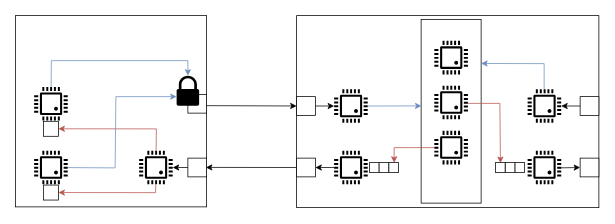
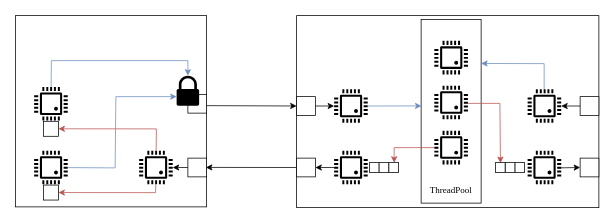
  <mxCell id="0" />
  <mxCell id="1" parent="0" />
  <mxCell id="2" value="" style="rounded=0;whiteSpace=wrap;html=1;" parent="1" vertex="1"><mxGeometry x="395" y="20" width="403" height="256" as="geometry" /></mxCell>
  <mxCell id="3" value="" style="whiteSpace=wrap;html=1;aspect=fixed;strokeColor=default;" parent="1" vertex="1"><mxGeometry x="20" y="20" width="255" height="255" as="geometry" /></mxCell>
  <mxCell id="4" value="" style="endArrow=classic;html=1;rounded=0;exitX=1;exitY=0.5;exitDx=0;exitDy=0;entryX=0;entryY=0.5;entryDx=0;entryDy=0;" parent="1" target="19" edge="1"><mxGeometry width="50" height="50" relative="1" as="geometry"><mxPoint x="275" y="140" as="sourcePoint" /><mxPoint x="465" y="140.08" as="targetPoint" /></mxGeometry></mxCell>
  <mxCell id="5" value="" style="endArrow=classic;html=1;rounded=0;exitX=0;exitY=0.5;exitDx=0;exitDy=0;entryX=0.997;entryY=0.625;entryDx=0;entryDy=0;entryPerimeter=0;" parent="1" source="18" edge="1"><mxGeometry width="50" height="50" relative="1" as="geometry"><mxPoint x="465" y="222.49" as="sourcePoint" /><mxPoint x="274.04" y="222.41" as="targetPoint" /><Array as="points" /></mxGeometry></mxCell>
  <mxCell id="6" value="" style="whiteSpace=wrap;html=1;aspect=fixed;" parent="1" vertex="1"><mxGeometry x="250" y="125" width="25" height="25" as="geometry" /></mxCell>
  <mxCell id="7" value="" style="sketch=0;pointerEvents=1;shadow=0;dashed=0;html=1;strokeColor=none;labelPosition=center;verticalLabelPosition=bottom;verticalAlign=top;outlineConnect=0;align=center;shape=mxgraph.office.security.lock_protected;fillColor=#000000;" parent="1" vertex="1"><mxGeometry x="235" y="100" width="30" height="40" as="geometry" /></mxCell>
  <mxCell id="8" value="" style="pointerEvents=1;shadow=0;dashed=0;html=1;strokeColor=none;fillColor=#000000;labelPosition=center;verticalLabelPosition=bottom;verticalAlign=top;align=center;outlineConnect=0;shape=mxgraph.veeam.cpu;" parent="1" vertex="1"><mxGeometry x="185" y="200.1" width="44.8" height="44.8" as="geometry" /></mxCell>
  <mxCell id="9" value="" style="whiteSpace=wrap;html=1;aspect=fixed;" parent="1" vertex="1"><mxGeometry x="250" y="210" width="25" height="25" as="geometry" /></mxCell>
  <mxCell id="10" value="" style="endArrow=classic;html=1;rounded=0;exitX=0;exitY=0.5;exitDx=0;exitDy=0;" parent="1" source="9" target="8" edge="1"><mxGeometry width="50" height="50" relative="1" as="geometry"><mxPoint x="135" y="220" as="sourcePoint" /><mxPoint x="185" y="170" as="targetPoint" /></mxGeometry></mxCell>
  <mxCell id="11" value="" style="pointerEvents=1;shadow=0;dashed=0;html=1;strokeColor=none;fillColor=#000000;labelPosition=center;verticalLabelPosition=bottom;verticalAlign=top;align=center;outlineConnect=0;shape=mxgraph.veeam.cpu;" parent="1" vertex="1"><mxGeometry x="45" y="200.1" width="44.8" height="44.8" as="geometry" /></mxCell>
  <mxCell id="12" value="" style="pointerEvents=1;shadow=0;dashed=0;html=1;strokeColor=none;fillColor=#000000;labelPosition=center;verticalLabelPosition=bottom;verticalAlign=top;align=center;outlineConnect=0;shape=mxgraph.veeam.cpu;" parent="1" vertex="1"><mxGeometry x="45" y="115.1" width="44.8" height="44.8" as="geometry" /></mxCell>
  <mxCell id="13" value="" style="whiteSpace=wrap;html=1;aspect=fixed;" parent="1" vertex="1"><mxGeometry x="57.4" y="245.9" width="20" height="20" as="geometry" /></mxCell>
  <mxCell id="14" value="" style="whiteSpace=wrap;html=1;aspect=fixed;" parent="1" vertex="1"><mxGeometry x="57.4" y="160.9" width="20" height="20" as="geometry" /></mxCell>
  <mxCell id="15" value="" style="endArrow=classic;html=1;rounded=0;entryX=1;entryY=0.5;entryDx=0;entryDy=0;fillColor=#f8cecc;strokeColor=#b85450;" parent="1" source="8" target="13" edge="1"><mxGeometry width="50" height="50" relative="1" as="geometry"><mxPoint x="175" y="270" as="sourcePoint" /><mxPoint x="225" y="220" as="targetPoint" /><Array as="points"><mxPoint x="207" y="256" /></Array></mxGeometry></mxCell>
  <mxCell id="16" value="" style="endArrow=classic;html=1;rounded=0;entryX=1;entryY=0.5;entryDx=0;entryDy=0;fillColor=#f8cecc;strokeColor=#b85450;" parent="1" source="8" target="14" edge="1"><mxGeometry width="50" height="50" relative="1" as="geometry"><mxPoint x="175" y="220" as="sourcePoint" /><mxPoint x="225" y="220" as="targetPoint" /><Array as="points"><mxPoint x="208" y="171" /></Array></mxGeometry></mxCell>
  <mxCell id="17" value="" style="endArrow=classic;html=1;rounded=0;fillColor=#dae8fc;strokeColor=#6c8ebf;" parent="1" source="12" target="7" edge="1"><mxGeometry width="50" height="50" relative="1" as="geometry"><mxPoint x="25" y="115.1" as="sourcePoint" /><mxPoint x="75" y="65.1" as="targetPoint" /><Array as="points"><mxPoint x="68" y="80" /><mxPoint x="250" y="80" /></Array></mxGeometry></mxCell>
  <mxCell id="18" value="" style="whiteSpace=wrap;html=1;aspect=fixed;" parent="1" vertex="1"><mxGeometry x="395" y="210" width="25" height="25" as="geometry" /></mxCell>
  <mxCell id="19" value="" style="whiteSpace=wrap;html=1;aspect=fixed;" parent="1" vertex="1"><mxGeometry x="395" y="128" width="25" height="25" as="geometry" /></mxCell>
  <mxCell id="20" value="" style="pointerEvents=1;shadow=0;dashed=0;html=1;strokeColor=none;fillColor=#000000;labelPosition=center;verticalLabelPosition=bottom;verticalAlign=top;align=center;outlineConnect=0;shape=mxgraph.veeam.cpu;" parent="1" vertex="1"><mxGeometry x="445" y="200.1" width="44.8" height="44.8" as="geometry" /></mxCell>
  <mxCell id="21" value="" style="pointerEvents=1;shadow=0;dashed=0;html=1;strokeColor=none;fillColor=#000000;labelPosition=center;verticalLabelPosition=bottom;verticalAlign=top;align=center;outlineConnect=0;shape=mxgraph.veeam.cpu;" parent="1" vertex="1"><mxGeometry x="445" y="118.1" width="44.8" height="44.8" as="geometry" /></mxCell>
  <mxCell id="22" value="" style="endArrow=classic;html=1;rounded=0;entryX=1;entryY=0.5;entryDx=0;entryDy=0;" parent="1" source="20" target="18" edge="1"><mxGeometry width="50" height="50" relative="1" as="geometry"><mxPoint x="435" y="220" as="sourcePoint" /><mxPoint x="485" y="170" as="targetPoint" /></mxGeometry></mxCell>
  <mxCell id="23" value="" style="endArrow=classic;html=1;rounded=0;exitX=1;exitY=0.5;exitDx=0;exitDy=0;" parent="1" source="19" target="21" edge="1"><mxGeometry width="50" height="50" relative="1" as="geometry"><mxPoint x="435" y="220" as="sourcePoint" /><mxPoint x="485" y="170" as="targetPoint" /></mxGeometry></mxCell>
  <mxCell id="24" value="" style="rounded=0;whiteSpace=wrap;html=1;aspect=fixed;" parent="1" vertex="1"><mxGeometry x="561" y="25" width="80" height="245" as="geometry" /></mxCell>
+ <mxCell id="25" value="&lt;div&gt;&lt;font face=&quot;CMU Serif&quot;&gt;ThreadPool&lt;br&gt;&lt;/font&gt;&lt;/div&gt;" style="text;html=1;align=center;verticalAlign=middle;whiteSpace=wrap;rounded=0;aspect=fixed;" parent="1" vertex="1"><mxGeometry x="566" y="238" width="70" height="30" as="geometry" /></mxCell>
  <mxCell id="26" value="" style="pointerEvents=1;shadow=0;dashed=0;html=1;strokeColor=none;fillColor=#000000;labelPosition=center;verticalLabelPosition=bottom;verticalAlign=top;align=center;outlineConnect=0;shape=mxgraph.veeam.cpu;aspect=fixed;" parent="1" vertex="1"><mxGeometry x="578.6" y="53.65" width="44.8" height="44.8" as="geometry" /></mxCell>
  <mxCell id="27" value="" style="pointerEvents=1;shadow=0;dashed=0;html=1;strokeColor=none;fillColor=#000000;labelPosition=center;verticalLabelPosition=bottom;verticalAlign=top;align=center;outlineConnect=0;shape=mxgraph.veeam.cpu;aspect=fixed;" parent="1" vertex="1"><mxGeometry x="578.6" y="113.45" width="44.8" height="44.8" as="geometry" /></mxCell>
  <mxCell id="28" value="" style="pointerEvents=1;shadow=0;dashed=0;html=1;strokeColor=none;fillColor=#000000;labelPosition=center;verticalLabelPosition=bottom;verticalAlign=top;align=center;outlineConnect=0;shape=mxgraph.veeam.cpu;aspect=fixed;" parent="1" vertex="1"><mxGeometry x="578.6" y="173.55" width="44.8" height="44.8" as="geometry" /></mxCell>
  <mxCell id="29" value="" style="endArrow=classic;html=1;rounded=0;movable=1;resizable=1;rotatable=1;deletable=1;editable=1;locked=0;connectable=1;fillColor=#dae8fc;strokeColor=#6c8ebf;entryX=0.09;entryY=0.718;entryDx=0;entryDy=0;entryPerimeter=0;" parent="1" source="11" edge="1"><mxGeometry width="50" height="50" relative="1" as="geometry"><mxPoint x="87.1" y="220.604" as="sourcePoint" /><mxPoint x="235" y="128" as="targetPoint" /><Array as="points"><mxPoint x="153" y="223" /><mxPoint x="154" y="128" /></Array></mxGeometry></mxCell>
  <mxCell id="30" value="" style="endArrow=classic;html=1;rounded=0;entryX=0.005;entryY=0.471;entryDx=0;entryDy=0;entryPerimeter=0;fillColor=#dae8fc;strokeColor=#6c8ebf;" parent="1" target="24" edge="1"><mxGeometry width="50" height="50" relative="1" as="geometry"><mxPoint x="489.8" y="140.51" as="sourcePoint" /><mxPoint x="558.64" y="140.415" as="targetPoint" /></mxGeometry></mxCell>
  <mxCell id="31" value="" style="endArrow=classic;html=1;rounded=0;fillColor=#f8cecc;strokeColor=#b85450;entryX=0.547;entryY=0.01;entryDx=0;entryDy=0;entryPerimeter=0;" parent="1" source="28" target="42" edge="1"><mxGeometry width="50" height="50" relative="1" as="geometry"><mxPoint x="580.6" y="200.1" as="sourcePoint" /><mxPoint x="534" y="225.686" as="targetPoint" /><Array as="points"><mxPoint x="552" y="196" /><mxPoint x="525" y="196" /></Array></mxGeometry></mxCell>
  <mxCell id="32" value="" style="whiteSpace=wrap;html=1;aspect=fixed;" parent="1" vertex="1"><mxGeometry x="773" y="128" width="25" height="25" as="geometry" /></mxCell>
  <mxCell id="33" value="" style="whiteSpace=wrap;html=1;aspect=fixed;" parent="1" vertex="1"><mxGeometry x="773" y="210" width="25" height="25" as="geometry" /></mxCell>
  <mxCell id="34" value="" style="pointerEvents=1;shadow=0;dashed=0;html=1;strokeColor=none;fillColor=#000000;labelPosition=center;verticalLabelPosition=bottom;verticalAlign=top;align=center;outlineConnect=0;shape=mxgraph.veeam.cpu;" parent="1" vertex="1"><mxGeometry x="703" y="200.1" width="44.8" height="44.8" as="geometry" /></mxCell>
  <mxCell id="35" value="" style="endArrow=classic;html=1;rounded=0;entryX=0;entryY=0.5;entryDx=0;entryDy=0;" parent="1" target="33" edge="1"><mxGeometry width="50" height="50" relative="1" as="geometry"><mxPoint x="744" y="223" as="sourcePoint" /><mxPoint x="719" y="173" as="targetPoint" /></mxGeometry></mxCell>
  <mxCell id="36" value="" style="pointerEvents=1;shadow=0;dashed=0;html=1;strokeColor=none;fillColor=#000000;labelPosition=center;verticalLabelPosition=bottom;verticalAlign=top;align=center;outlineConnect=0;shape=mxgraph.veeam.cpu;" parent="1" vertex="1"><mxGeometry x="703" y="118.1" width="44.8" height="44.8" as="geometry" /></mxCell>
  <mxCell id="37" value="" style="endArrow=classic;html=1;rounded=0;exitX=0;exitY=0.5;exitDx=0;exitDy=0;" parent="1" source="32" target="36" edge="1"><mxGeometry width="50" height="50" relative="1" as="geometry"><mxPoint x="683" y="223" as="sourcePoint" /><mxPoint x="733" y="173" as="targetPoint" /></mxGeometry></mxCell>
  <mxCell id="38" value="" style="endArrow=classic;html=1;rounded=0;fillColor=#f8cecc;strokeColor=#b85450;entryX=0.521;entryY=0.042;entryDx=0;entryDy=0;entryPerimeter=0;" parent="1" target="45" edge="1"><mxGeometry width="50" height="50" relative="1" as="geometry"><mxPoint x="623.4" y="137" as="sourcePoint" /><mxPoint x="673.4" y="87" as="targetPoint" /><Array as="points"><mxPoint x="666" y="137" /></Array></mxGeometry></mxCell>
  <mxCell id="39" value="" style="endArrow=classic;html=1;rounded=0;entryX=1.012;entryY=0.24;entryDx=0;entryDy=0;entryPerimeter=0;fillColor=#dae8fc;strokeColor=#6c8ebf;" parent="1" edge="1"><mxGeometry width="50" height="50" relative="1" as="geometry"><mxPoint x="725.04" y="118.1" as="sourcePoint" /><mxPoint x="641" y="83.8" as="targetPoint" /><Array as="points"><mxPoint x="725.04" y="84" /></Array></mxGeometry></mxCell>
  <mxCell id="40" value="" style="whiteSpace=wrap;html=1;aspect=fixed;" vertex="1" parent="1"><mxGeometry x="492" y="216" width="13" height="13" as="geometry" /></mxCell>
  <mxCell id="41" value="" style="whiteSpace=wrap;html=1;aspect=fixed;" vertex="1" parent="1"><mxGeometry x="505" y="216" width="13" height="13" as="geometry" /></mxCell>
  <mxCell id="42" value="" style="whiteSpace=wrap;html=1;aspect=fixed;" vertex="1" parent="1"><mxGeometry x="518" y="216" width="13" height="13" as="geometry" /></mxCell>
  <mxCell id="43" value="" style="whiteSpace=wrap;html=1;aspect=fixed;" vertex="1" parent="1"><mxGeometry x="686" y="216" width="13" height="13" as="geometry" /></mxCell>
  <mxCell id="44" value="" style="whiteSpace=wrap;html=1;aspect=fixed;" vertex="1" parent="1"><mxGeometry x="673" y="216" width="13" height="13" as="geometry" /></mxCell>
  <mxCell id="45" value="" style="whiteSpace=wrap;html=1;aspect=fixed;" vertex="1" parent="1"><mxGeometry x="660" y="216" width="13" height="13" as="geometry" /></mxCell>
